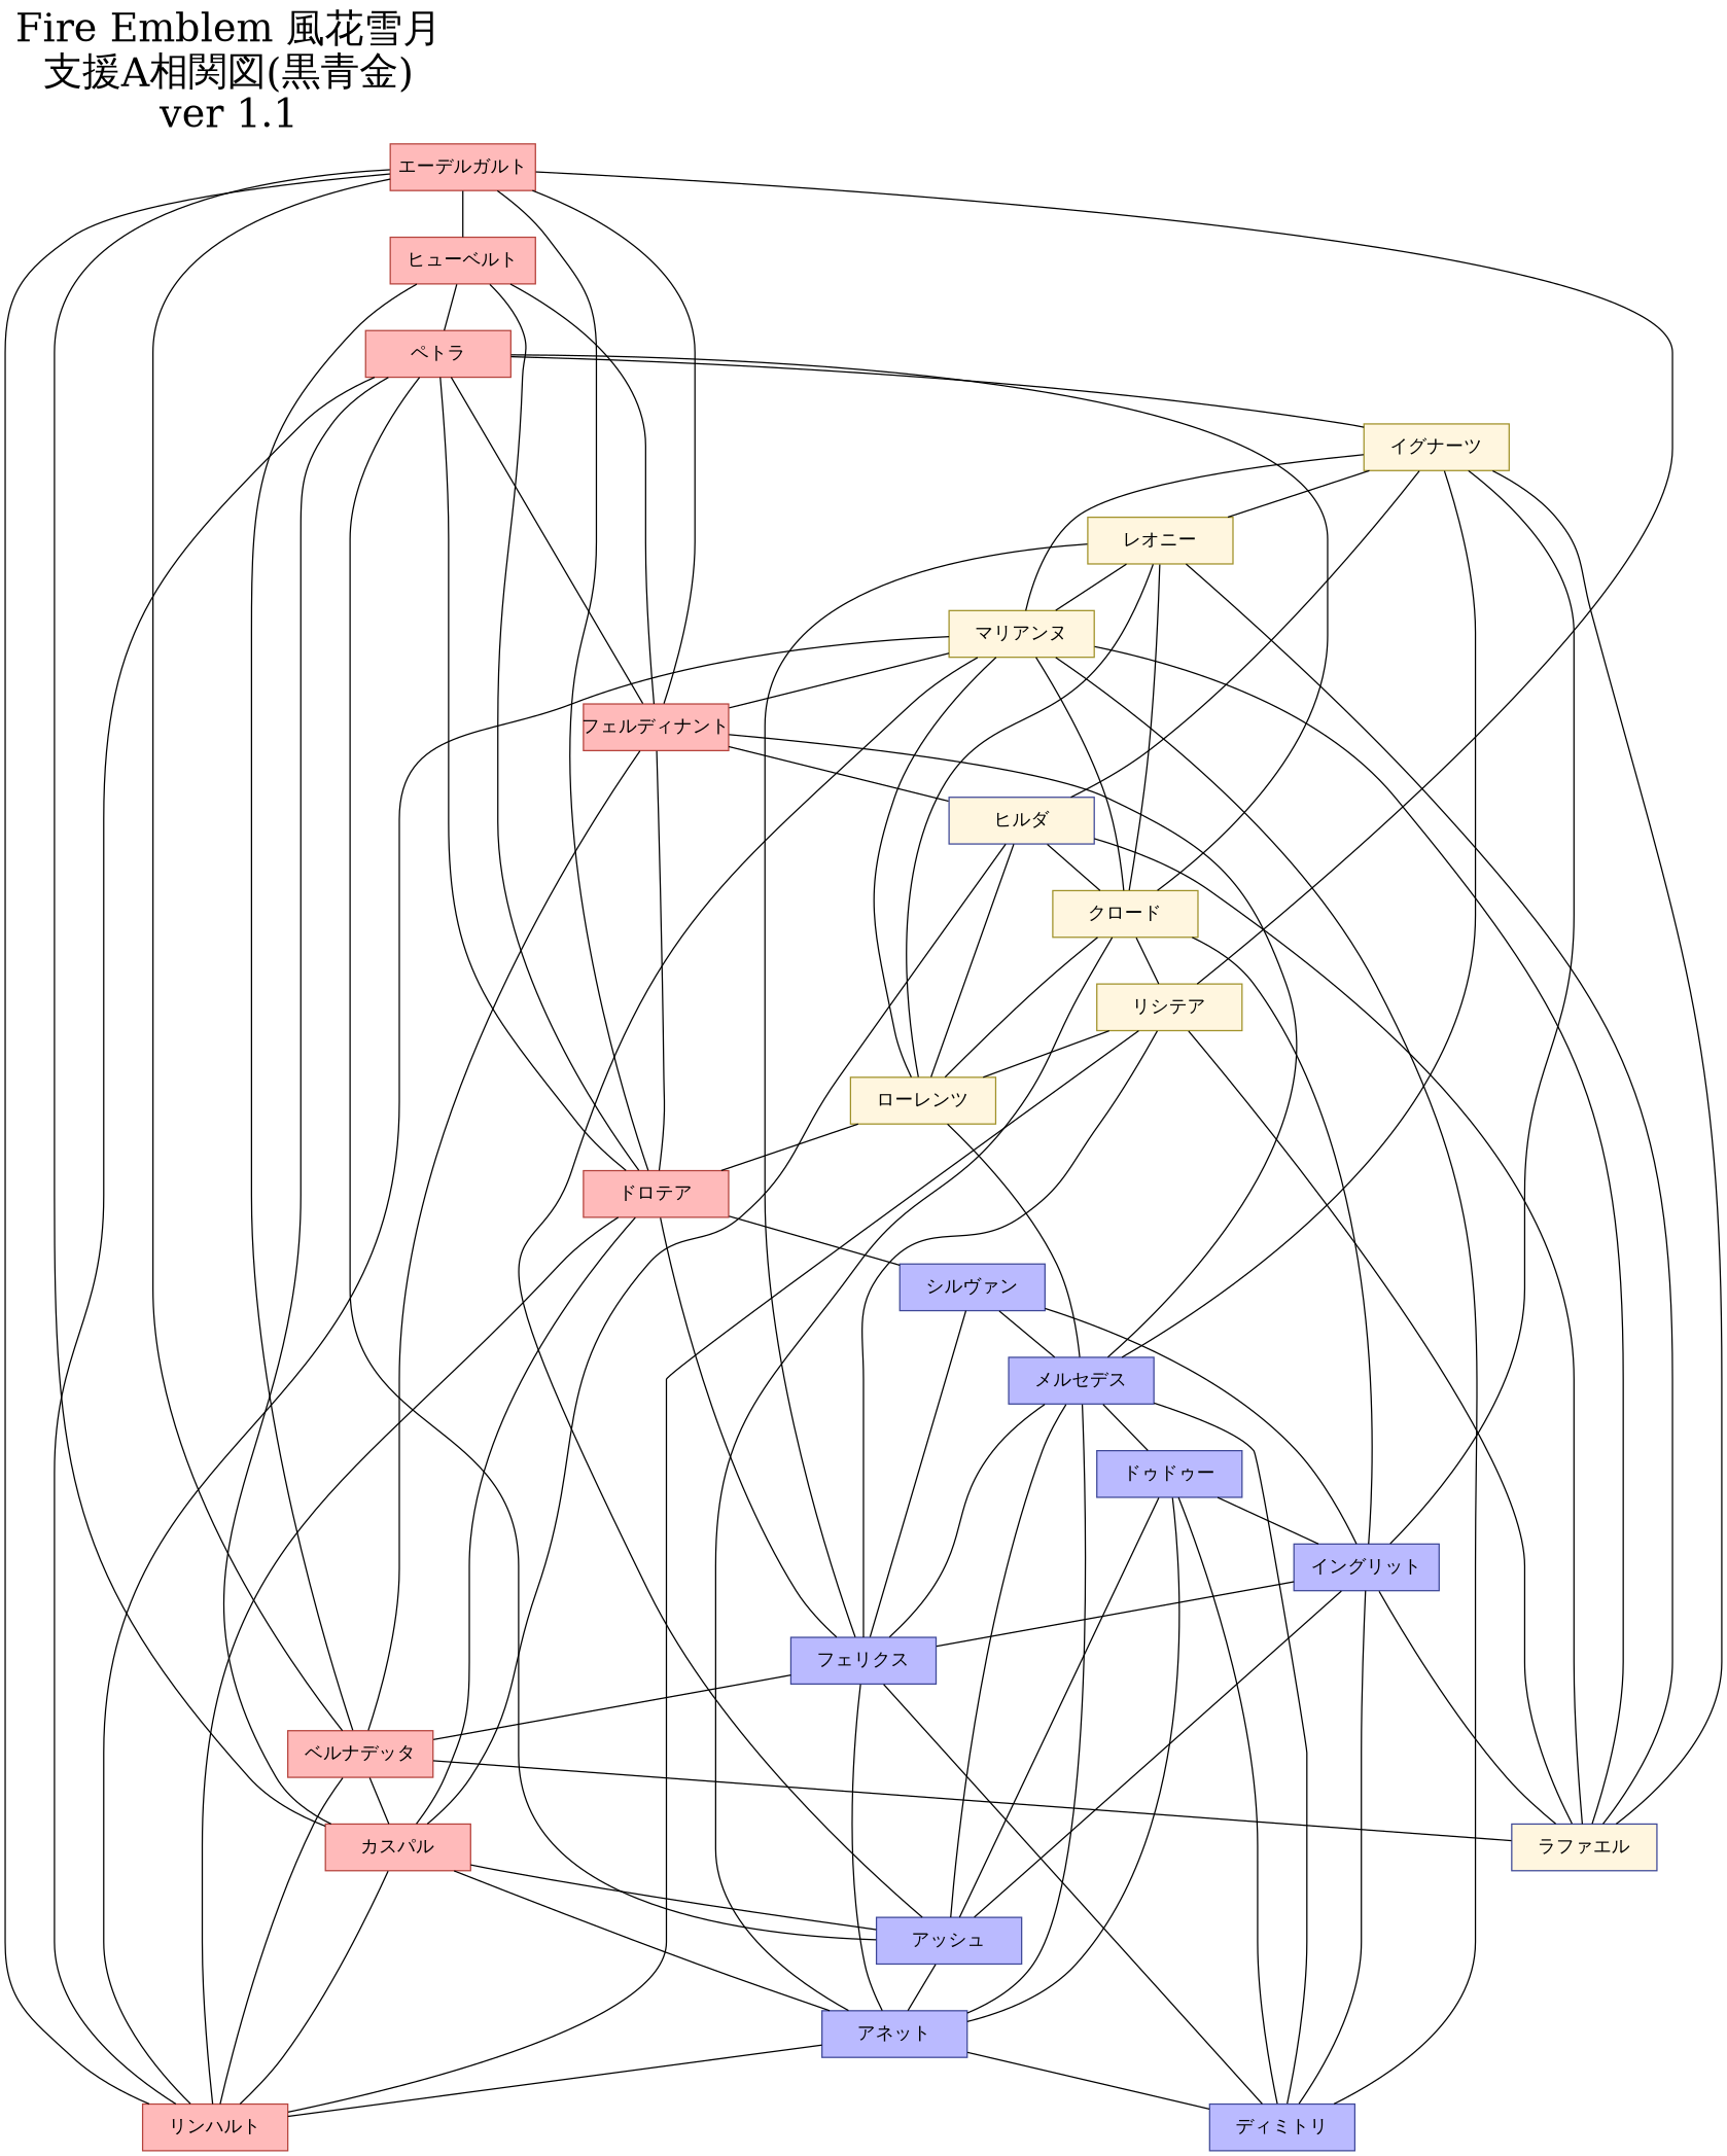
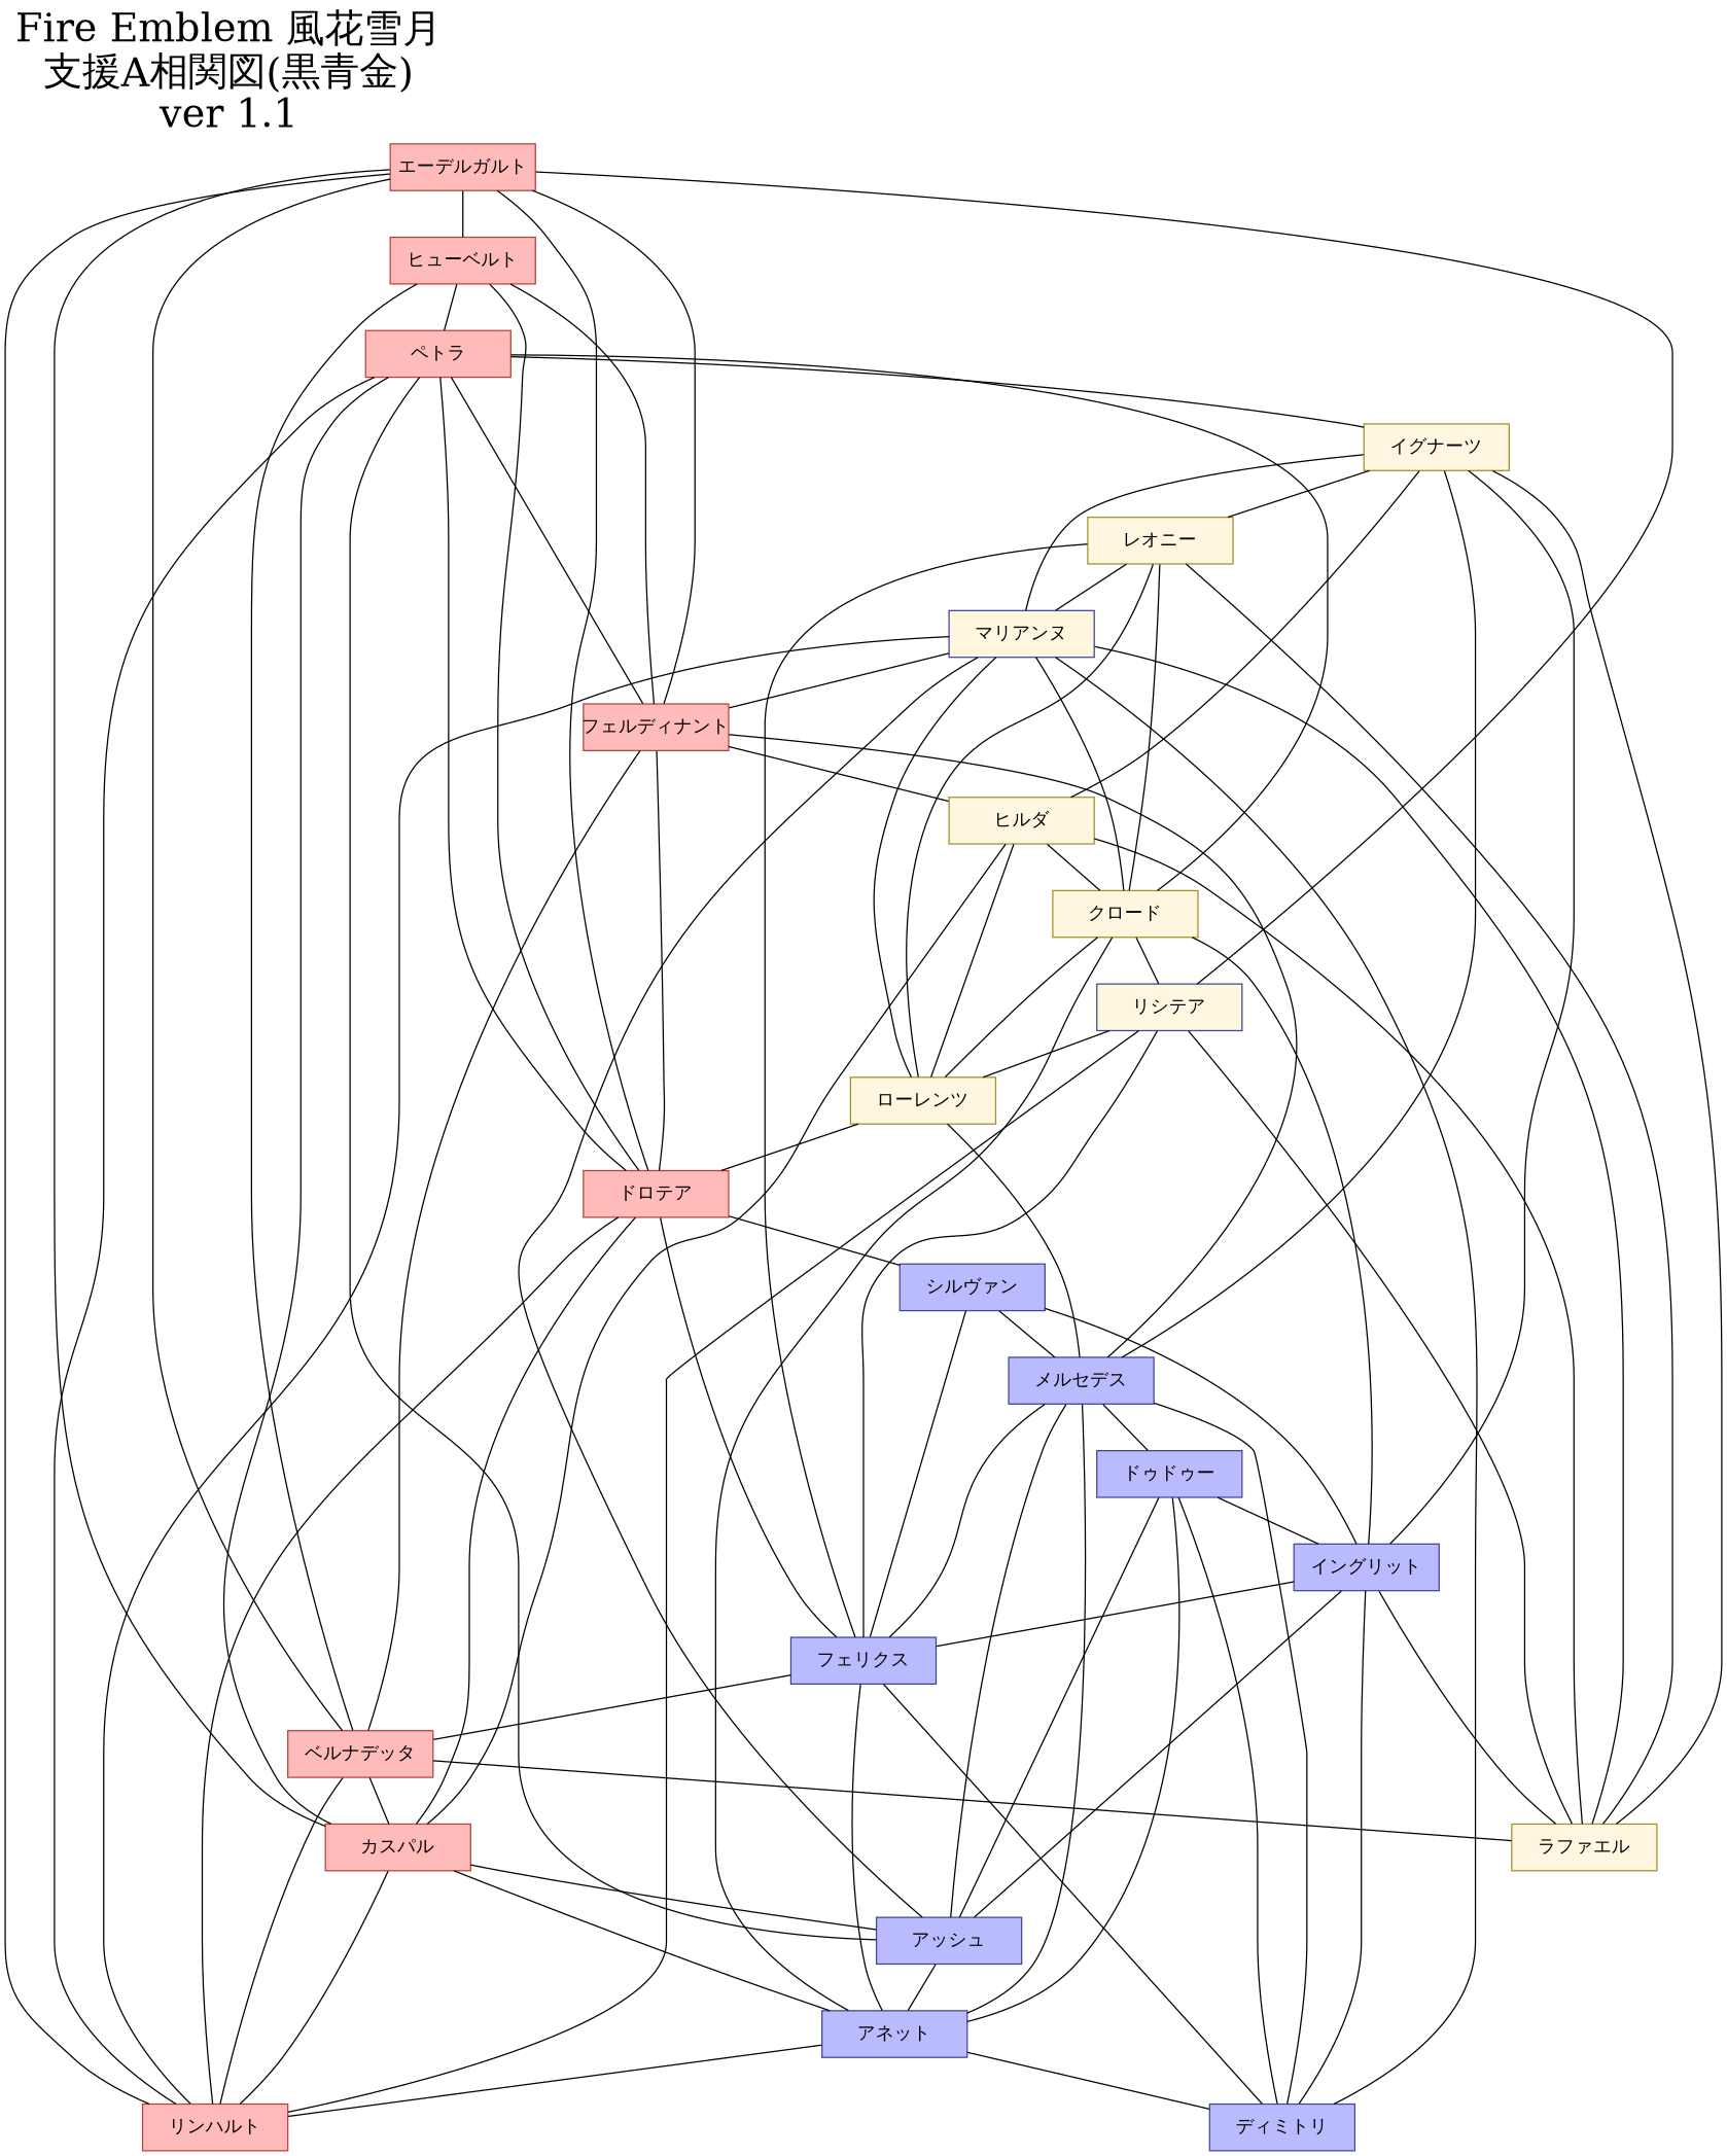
  graph {
    concentrate=true
    fontsize=30
    label="Fire Emblem 風花雪月\n支援A相関図(黒青金)\nver 1.1"
    labeljust=l
    labelloc=t
    node [color="#B5433C" fillcolor="#ff000045" fixedsize=true shape=box style=filled]
    n1 [label="エーデルガルト" width=1.55]
    n2 [label="ヒューベルト" width=1.55]
    n3 [label="フェルディナント" width=1.55]
    n4 [label="リンハルト" width=1.55]
    n5 [label="カスパル" width=1.55]
    n6 [label="ベルナデッタ" width=1.55]
    n7 [label="ドロテア" width=1.55]
-   n8 [color="#A09129" fillcolor="#ffd66b37" label="リシテア" width=1.55]
+   n8 [color="#3E4898" fillcolor="#ffd66b37" label="リシテア" width=1.55]
    n9 [label="ペトラ" width=1.55]
    n10 [color="#3E4898" fillcolor="#0000ff45" label="メルセデス" width=1.55]
-   n11 [color="#3E4898" fillcolor="#ffd66b37" label="ヒルダ" width=1.55]
-   n12 [color="#A09129" fillcolor="#ffd66b37" label="マリアンヌ" width=1.55]
+   n11 [color="#A09129" fillcolor="#ffd66b37" label="ヒルダ" width=1.55]
+   n12 [color="#3E4898" fillcolor="#ffd66b37" label="マリアンヌ" width=1.55]
    n13 [color="#3E4898" fillcolor="#0000ff45" label="アネット" width=1.55]
    n14 [color="#3E4898" fillcolor="#0000ff45" label="アッシュ" width=1.55]
    n15 [color="#3E4898" fillcolor="#0000ff45" label="フェリクス" width=1.55]
-   n16 [color="#3E4898" fillcolor="#ffd66b37" label="ラファエル" width=1.55]
+   n16 [color="#A09129" fillcolor="#ffd66b37" label="ラファエル" width=1.55]
    n17 [color="#3E4898" fillcolor="#0000ff45" label="シルヴァン" width=1.55]
    n18 [color="#A09129" fillcolor="#ffd66b37" label="ローレンツ" width=1.55]
    n19 [color="#A09129" fillcolor="#ffd66b37" label="クロード" width=1.55]
    n20 [color="#A09129" fillcolor="#ffd66b37" label="イグナーツ" width=1.55]
    n21 [color="#3E4898" fillcolor="#0000ff45" label="ディミトリ" width=1.55]
    n22 [color="#3E4898" fillcolor="#0000ff45" label="ドゥドゥー" width=1.55]
    n23 [color="#3E4898" fillcolor="#0000ff45" label="イングリット" width=1.55]
    n24 [color="#A09129" fillcolor="#ffd66b37" label="レオニー" width=1.55]
    n1 -- n2
    n1 -- n3
    n1 -- n4
    n1 -- n5
    n1 -- n6
    n1 -- n7
    n1 -- n8
    n2 -- n1
    n2 -- n3
    n2 -- n6
    n2 -- n7
    n2 -- n9
    n3 -- n1
    n3 -- n2
    n3 -- n6
    n3 -- n7
    n3 -- n9
    n3 -- n10
    n3 -- n11
    n3 -- n12
    n4 -- n1
    n4 -- n5
    n4 -- n6
    n4 -- n7
    n4 -- n8
    n4 -- n9
    n4 -- n12
    n4 -- n13
    n5 -- n1
    n5 -- n4
    n5 -- n6
    n5 -- n7
    n5 -- n9
    n5 -- n11
    n5 -- n13
    n5 -- n14
    n6 -- n1
    n6 -- n2
    n6 -- n3
    n6 -- n4
    n6 -- n5
    n6 -- n15
    n6 -- n16
    n7 -- n1
    n7 -- n2
    n7 -- n3
    n7 -- n4
    n7 -- n5
    n7 -- n9
    n7 -- n15
    n7 -- n17
    n7 -- n18
    n8 -- n1
    n8 -- n4
    n8 -- n15
    n8 -- n16
    n8 -- n18
    n8 -- n19
    n9 -- n2
    n9 -- n3
    n9 -- n4
    n9 -- n5
    n9 -- n7
    n9 -- n14
    n9 -- n19
    n9 -- n20
    n10 -- n3
    n10 -- n13
    n10 -- n15
    n10 -- n17
    n10 -- n18
    n10 -- n20
    n10 -- n21
    n10 -- n22
    n11 -- n3
    n11 -- n5
    n11 -- n16
    n11 -- n18
    n11 -- n19
    n11 -- n20
    n12 -- n3
    n12 -- n4
    n12 -- n16
    n12 -- n18
    n12 -- n19
    n12 -- n20
    n12 -- n21
    n13 -- n4
    n13 -- n5
    n13 -- n10
    n13 -- n19
    n13 -- n21
    n13 -- n22
    n14 -- n5
    n14 -- n9
    n14 -- n10
    n14 -- n12
    n14 -- n13
    n14 -- n22
    n14 -- n23
    n15 -- n6
    n15 -- n7
    n15 -- n8
    n15 -- n10
    n15 -- n13
    n15 -- n17
    n15 -- n21
    n15 -- n23
    n15 -- n24
    n16 -- n6
    n16 -- n8
    n16 -- n11
    n16 -- n12
    n16 -- n20
    n16 -- n23
    n16 -- n24
    n17 -- n10
    n17 -- n15
    n17 -- n23
    n18 -- n7
    n18 -- n8
    n18 -- n10
    n18 -- n11
    n18 -- n12
    n18 -- n19
    n18 -- n24
    n19 -- n8
    n19 -- n9
    n19 -- n11
    n19 -- n12
    n19 -- n13
    n19 -- n18
    n19 -- n23
    n19 -- n24
    n20 -- n9
    n20 -- n10
    n20 -- n11
    n20 -- n12
    n20 -- n16
    n20 -- n23
    n20 -- n24
    n21 -- n10
    n21 -- n12
    n21 -- n13
    n21 -- n15
    n21 -- n22
    n21 -- n23
    n22 -- n10
    n22 -- n13
    n22 -- n14
    n22 -- n21
    n22 -- n23
    n23 -- n15
    n23 -- n16
    n23 -- n17
    n23 -- n19
    n23 -- n20
    n23 -- n21
    n23 -- n22
    n24 -- n12
    n24 -- n15
    n24 -- n16
    n24 -- n18
    n24 -- n19
    n24 -- n20
  }
